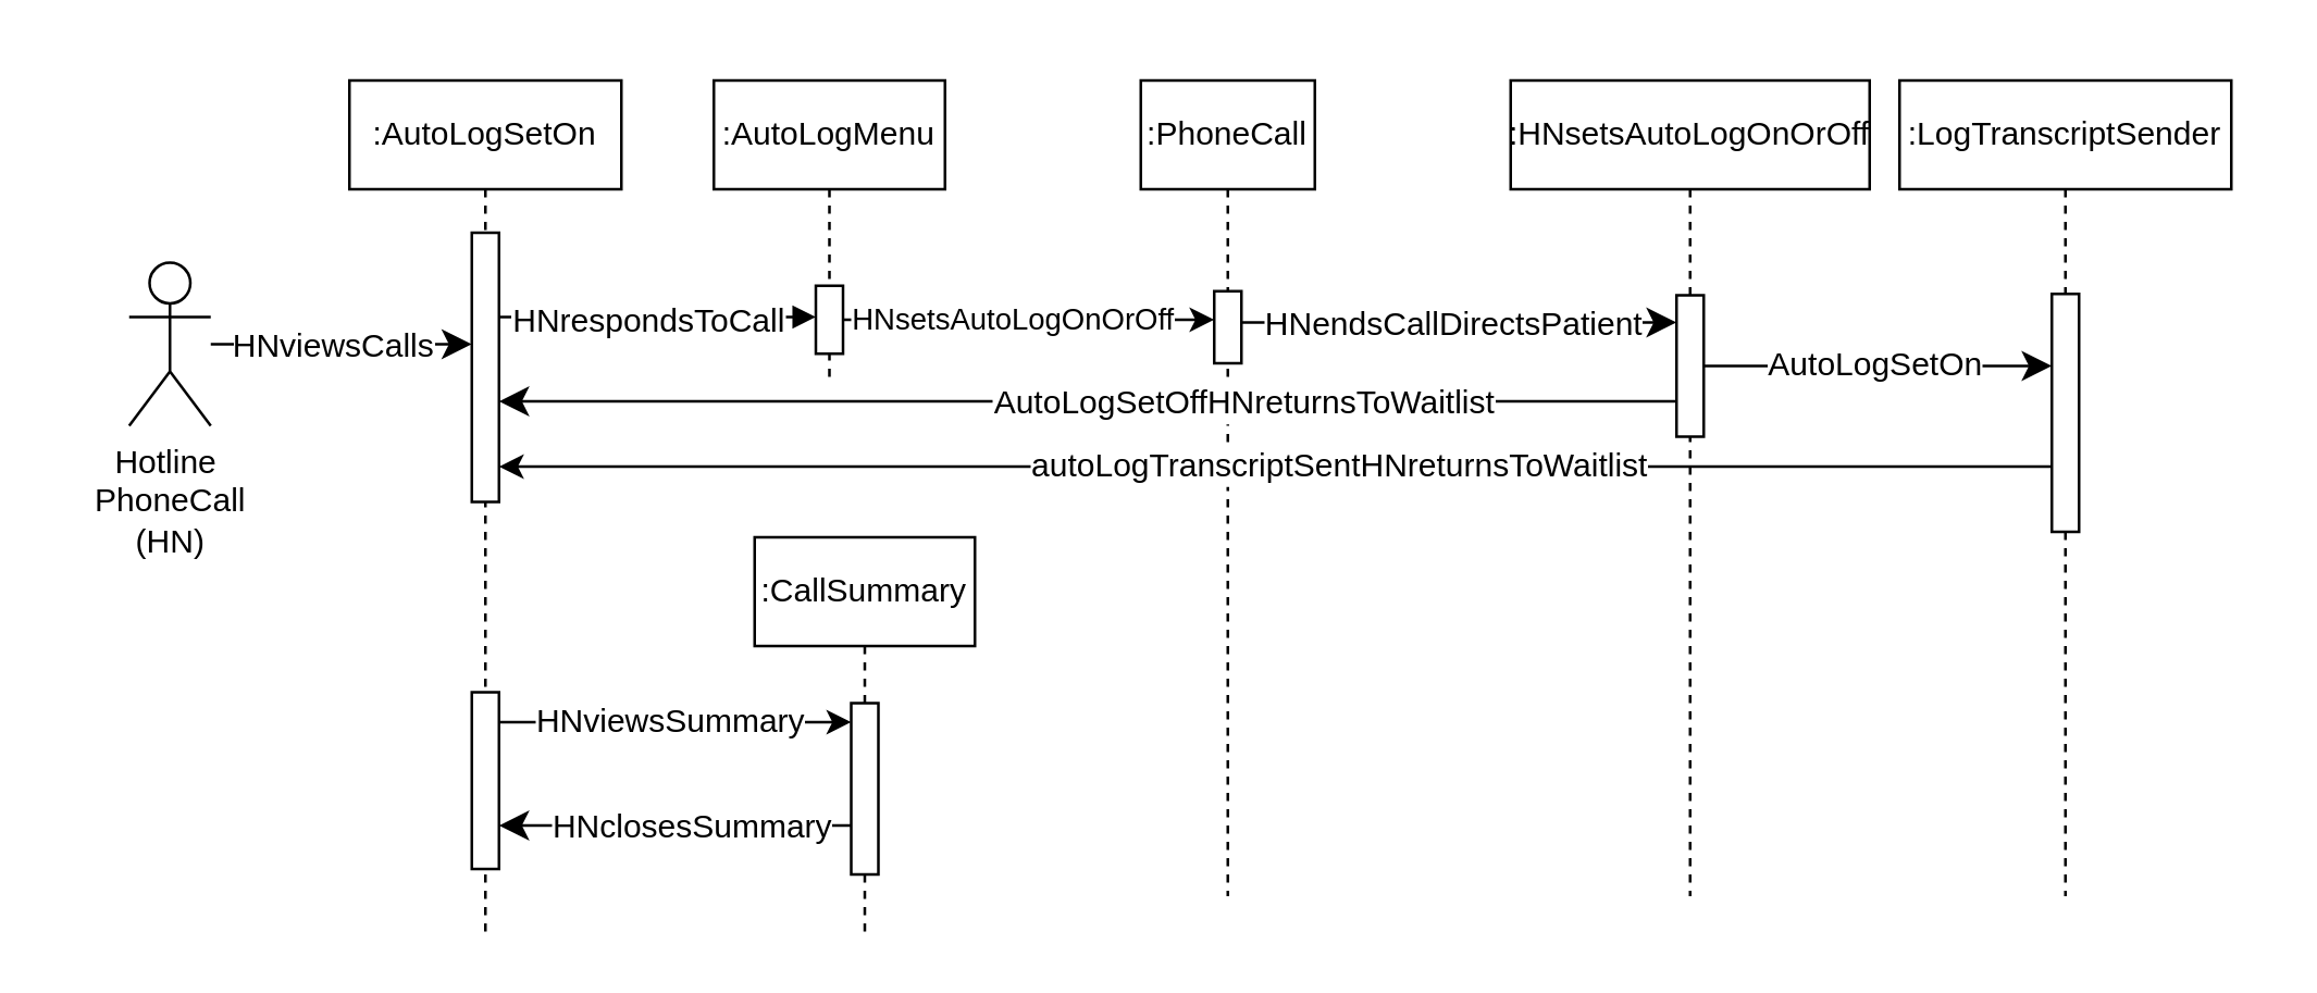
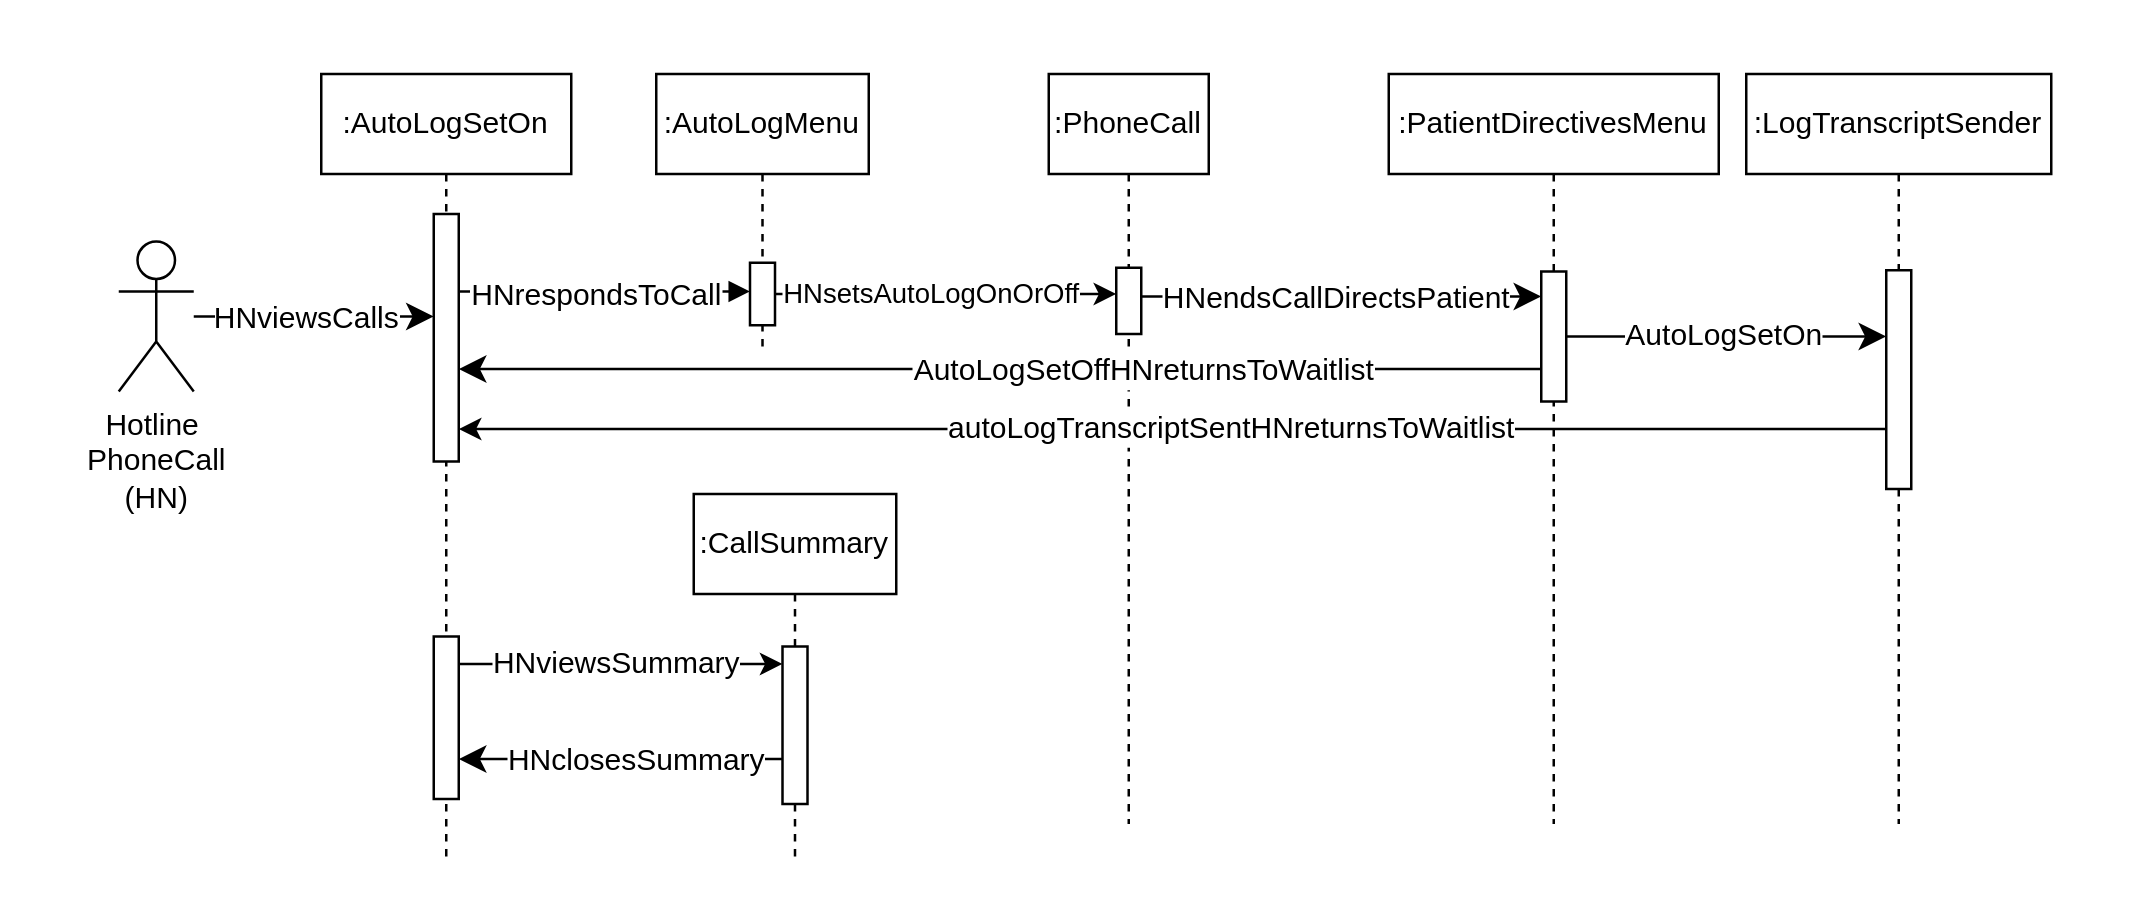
  <mxCell id="0" />
  <mxCell id="1" parent="0" />
  <mxCell id="2" value="" style="rounded=0;whiteSpace=wrap;html=1;strokeColor=none;" parent="1" vertex="1"><mxGeometry x="751" y="20" width="79" height="60.5" as="geometry" /></mxCell>
  <mxCell id="3" value="" style="rounded=0;whiteSpace=wrap;html=1;strokeColor=none;" parent="1" vertex="1"><mxGeometry x="20" y="29" width="127" height="147" as="geometry" /></mxCell>
  <mxCell id="4" value=":CallSummary" style="shape=umlLifeline;perimeter=lifelinePerimeter;whiteSpace=wrap;html=1;container=0;dropTarget=0;collapsible=0;recursiveResize=0;outlineConnect=0;portConstraint=eastwest;newEdgeStyle={&quot;edgeStyle&quot;:&quot;elbowEdgeStyle&quot;,&quot;elbow&quot;:&quot;vertical&quot;,&quot;curved&quot;:0,&quot;rounded&quot;:0};" parent="1" vertex="1"><mxGeometry x="277" y="197" width="81" height="146" as="geometry" /></mxCell>
  <mxCell id="5" value="" style="html=1;points=[];perimeter=orthogonalPerimeter;outlineConnect=0;targetShapes=umlLifeline;portConstraint=eastwest;newEdgeStyle={&quot;edgeStyle&quot;:&quot;elbowEdgeStyle&quot;,&quot;elbow&quot;:&quot;vertical&quot;,&quot;curved&quot;:0,&quot;rounded&quot;:0};" parent="4" vertex="1"><mxGeometry x="35.5" y="61" width="10" height="63" as="geometry" /></mxCell>
  <mxCell id="6" value=":AutoLogSetOn" style="shape=umlLifeline;perimeter=lifelinePerimeter;whiteSpace=wrap;html=1;container=0;dropTarget=0;collapsible=0;recursiveResize=0;outlineConnect=0;portConstraint=eastwest;newEdgeStyle={&quot;edgeStyle&quot;:&quot;elbowEdgeStyle&quot;,&quot;elbow&quot;:&quot;vertical&quot;,&quot;curved&quot;:0,&quot;rounded&quot;:0};" parent="1" vertex="1"><mxGeometry x="128" y="29" width="100" height="313" as="geometry" /></mxCell>
  <mxCell id="7" value="" style="html=1;points=[];perimeter=orthogonalPerimeter;outlineConnect=0;targetShapes=umlLifeline;portConstraint=eastwest;newEdgeStyle={&quot;edgeStyle&quot;:&quot;elbowEdgeStyle&quot;,&quot;elbow&quot;:&quot;vertical&quot;,&quot;curved&quot;:0,&quot;rounded&quot;:0};" vertex="1" parent="6"><mxGeometry x="45" y="56" width="10" height="99" as="geometry" /></mxCell>
  <mxCell id="8" value="" style="html=1;points=[];perimeter=orthogonalPerimeter;outlineConnect=0;targetShapes=umlLifeline;portConstraint=eastwest;newEdgeStyle={&quot;edgeStyle&quot;:&quot;elbowEdgeStyle&quot;,&quot;elbow&quot;:&quot;vertical&quot;,&quot;curved&quot;:0,&quot;rounded&quot;:0};" vertex="1" parent="6"><mxGeometry x="45" y="225" width="10" height="65" as="geometry" /></mxCell>
  <mxCell id="9" style="edgeStyle=elbowEdgeStyle;curved=0;rounded=0;orthogonalLoop=1;jettySize=auto;html=1;elbow=horizontal;fontSize=12;startSize=8;endSize=8;" parent="6" source="8" target="6" edge="1"><mxGeometry relative="1" as="geometry"><Array as="points" /><mxPoint x="55" y="226" as="targetPoint" /></mxGeometry></mxCell>
  <mxCell id="10" value=":AutoLogMenu" style="shape=umlLifeline;perimeter=lifelinePerimeter;whiteSpace=wrap;html=1;container=0;dropTarget=0;collapsible=0;recursiveResize=0;outlineConnect=0;portConstraint=eastwest;newEdgeStyle={&quot;edgeStyle&quot;:&quot;elbowEdgeStyle&quot;,&quot;elbow&quot;:&quot;vertical&quot;,&quot;curved&quot;:0,&quot;rounded&quot;:0};" parent="1" vertex="1"><mxGeometry x="262" y="29" width="85" height="110" as="geometry" /></mxCell>
  <mxCell id="11" value="" style="html=1;points=[];perimeter=orthogonalPerimeter;outlineConnect=0;targetShapes=umlLifeline;portConstraint=eastwest;newEdgeStyle={&quot;edgeStyle&quot;:&quot;elbowEdgeStyle&quot;,&quot;elbow&quot;:&quot;vertical&quot;,&quot;curved&quot;:0,&quot;rounded&quot;:0};" parent="10" vertex="1"><mxGeometry x="37.5" y="75.5" width="10" height="25" as="geometry" /></mxCell>
  <mxCell id="12" value="" style="html=1;verticalAlign=bottom;endArrow=block;edgeStyle=elbowEdgeStyle;elbow=vertical;curved=0;rounded=0;" parent="1" source="7" target="11" edge="1"><mxGeometry x="0.042" y="-8" relative="1" as="geometry"><mxPoint x="183" y="116" as="sourcePoint" /><Array as="points"><mxPoint x="197" y="116" /></Array><mxPoint as="offset" /></mxGeometry></mxCell>
  <mxCell id="13" value="HNrespondsToCall" style="edgeLabel;html=1;align=center;verticalAlign=middle;resizable=0;points=[];fontSize=12;" parent="12" vertex="1" connectable="0"><mxGeometry x="0.024" y="-1" relative="1" as="geometry"><mxPoint x="-6" as="offset" /></mxGeometry></mxCell>
  <mxCell id="14" value="" style="edgeStyle=none;curved=1;rounded=0;orthogonalLoop=1;jettySize=auto;html=1;fontSize=12;startSize=8;endSize=8;" parent="1" source="16" target="7" edge="1"><mxGeometry x="0.771" y="29" relative="1" as="geometry"><mxPoint as="offset" /><mxPoint x="173" y="126" as="targetPoint" /></mxGeometry></mxCell>
  <mxCell id="15" value="HNviewsCalls" style="edgeLabel;html=1;align=center;verticalAlign=middle;resizable=0;points=[];fontSize=12;" parent="14" vertex="1" connectable="0"><mxGeometry x="0.33" relative="1" as="geometry"><mxPoint x="-20" as="offset" /></mxGeometry></mxCell>
  <mxCell id="16" value="Hotline&amp;nbsp;&lt;div&gt;PhoneCall&lt;/div&gt;&lt;div&gt;(HN)&lt;/div&gt;" style="shape=umlActor;verticalLabelPosition=bottom;verticalAlign=top;html=1;outlineConnect=0;" parent="1" vertex="1"><mxGeometry x="47" y="96" width="30" height="60" as="geometry" /></mxCell>
  <mxCell id="17" value=":PhoneCall" style="shape=umlLifeline;perimeter=lifelinePerimeter;whiteSpace=wrap;html=1;container=0;dropTarget=0;collapsible=0;recursiveResize=0;outlineConnect=0;portConstraint=eastwest;newEdgeStyle={&quot;edgeStyle&quot;:&quot;elbowEdgeStyle&quot;,&quot;elbow&quot;:&quot;vertical&quot;,&quot;curved&quot;:0,&quot;rounded&quot;:0};" parent="1" vertex="1"><mxGeometry x="419" y="29" width="64" height="300" as="geometry" /></mxCell>
  <mxCell id="18" value="" style="html=1;points=[];perimeter=orthogonalPerimeter;outlineConnect=0;targetShapes=umlLifeline;portConstraint=eastwest;newEdgeStyle={&quot;edgeStyle&quot;:&quot;elbowEdgeStyle&quot;,&quot;elbow&quot;:&quot;vertical&quot;,&quot;curved&quot;:0,&quot;rounded&quot;:0};" parent="17" vertex="1"><mxGeometry x="27" y="77.5" width="10" height="26.5" as="geometry" /></mxCell>
  <mxCell id="19" value="" style="edgeStyle=elbowEdgeStyle;rounded=0;orthogonalLoop=1;jettySize=auto;html=1;elbow=horizontal;curved=0;" parent="1" source="11" target="18" edge="1"><mxGeometry relative="1" as="geometry"><Array as="points"><mxPoint x="419" y="117" /></Array></mxGeometry></mxCell>
  <mxCell id="20" value="HNsetsAutoLogOnOrOff" style="edgeLabel;html=1;align=center;verticalAlign=middle;resizable=0;points=[];" parent="19" vertex="1" connectable="0"><mxGeometry x="-0.03" y="3" relative="1" as="geometry"><mxPoint x="-4" y="2" as="offset" /></mxGeometry></mxCell>
- <mxCell id="21" value=":HNsetsAutoLogOnOrOff" style="shape=umlLifeline;perimeter=lifelinePerimeter;whiteSpace=wrap;html=1;container=0;dropTarget=0;collapsible=0;recursiveResize=0;outlineConnect=0;portConstraint=eastwest;newEdgeStyle={&quot;edgeStyle&quot;:&quot;elbowEdgeStyle&quot;,&quot;elbow&quot;:&quot;vertical&quot;,&quot;curved&quot;:0,&quot;rounded&quot;:0};" parent="1" vertex="1"><mxGeometry x="555" y="29" width="132" height="300" as="geometry" /></mxCell>
+ <mxCell id="21" value=":PatientDirectivesMenu" style="shape=umlLifeline;perimeter=lifelinePerimeter;whiteSpace=wrap;html=1;container=0;dropTarget=0;collapsible=0;recursiveResize=0;outlineConnect=0;portConstraint=eastwest;newEdgeStyle={&quot;edgeStyle&quot;:&quot;elbowEdgeStyle&quot;,&quot;elbow&quot;:&quot;vertical&quot;,&quot;curved&quot;:0,&quot;rounded&quot;:0};" parent="1" vertex="1"><mxGeometry x="555" y="29" width="132" height="300" as="geometry" /></mxCell>
  <mxCell id="22" value="" style="html=1;points=[];perimeter=orthogonalPerimeter;outlineConnect=0;targetShapes=umlLifeline;portConstraint=eastwest;newEdgeStyle={&quot;edgeStyle&quot;:&quot;elbowEdgeStyle&quot;,&quot;elbow&quot;:&quot;vertical&quot;,&quot;curved&quot;:0,&quot;rounded&quot;:0};" parent="21" vertex="1"><mxGeometry x="61" y="79" width="10" height="52" as="geometry" /></mxCell>
  <mxCell id="23" style="edgeStyle=elbowEdgeStyle;curved=0;rounded=0;orthogonalLoop=1;jettySize=auto;html=1;elbow=vertical;fontSize=12;startSize=8;endSize=8;" parent="1" source="18" target="22" edge="1"><mxGeometry relative="1" as="geometry"><Array as="points"><mxPoint x="544" y="118" /></Array></mxGeometry></mxCell>
  <mxCell id="24" value="HNendsCallDirectsPatient" style="edgeLabel;html=1;align=center;verticalAlign=middle;resizable=0;points=[];fontSize=12;" parent="23" vertex="1" connectable="0"><mxGeometry x="-0.35" relative="1" as="geometry"><mxPoint x="25" as="offset" /></mxGeometry></mxCell>
  <mxCell id="25" value=":LogTranscriptSender" style="shape=umlLifeline;perimeter=lifelinePerimeter;whiteSpace=wrap;html=1;container=0;dropTarget=0;collapsible=0;recursiveResize=0;outlineConnect=0;portConstraint=eastwest;newEdgeStyle={&quot;edgeStyle&quot;:&quot;elbowEdgeStyle&quot;,&quot;elbow&quot;:&quot;vertical&quot;,&quot;curved&quot;:0,&quot;rounded&quot;:0};" parent="1" vertex="1"><mxGeometry x="698" y="29" width="122" height="300" as="geometry" /></mxCell>
  <mxCell id="26" value="" style="html=1;points=[];perimeter=orthogonalPerimeter;outlineConnect=0;targetShapes=umlLifeline;portConstraint=eastwest;newEdgeStyle={&quot;edgeStyle&quot;:&quot;elbowEdgeStyle&quot;,&quot;elbow&quot;:&quot;vertical&quot;,&quot;curved&quot;:0,&quot;rounded&quot;:0};" parent="25" vertex="1"><mxGeometry x="56" y="78.5" width="10" height="87.5" as="geometry" /></mxCell>
  <mxCell id="27" value="" style="edgeStyle=elbowEdgeStyle;curved=0;rounded=0;orthogonalLoop=1;jettySize=auto;html=1;elbow=vertical;fontSize=12;startSize=8;endSize=8;startArrow=classic;startFill=1;endArrow=none;endFill=0;" parent="1" source="7" target="22" edge="1"><mxGeometry x="0.104" y="-2" relative="1" as="geometry"><Array as="points"><mxPoint x="401" y="147" /></Array><mxPoint as="offset" /><mxPoint x="183" y="274" as="sourcePoint" /><mxPoint x="616" y="150.75" as="targetPoint" /></mxGeometry></mxCell>
  <mxCell id="28" value="AutoLogSetOffHNreturnsToWaitlist" style="edgeLabel;html=1;align=center;verticalAlign=middle;resizable=0;points=[];fontSize=12;" parent="27" vertex="1" connectable="0"><mxGeometry x="0.461" y="-1" relative="1" as="geometry"><mxPoint x="-43" y="-1" as="offset" /></mxGeometry></mxCell>
  <mxCell id="29" style="edgeStyle=elbowEdgeStyle;curved=0;rounded=0;orthogonalLoop=1;jettySize=auto;html=1;elbow=vertical;fontSize=12;startSize=8;endSize=8;" parent="1" source="22" target="26" edge="1"><mxGeometry relative="1" as="geometry" /></mxCell>
  <mxCell id="30" value="AutoLogSetOn" style="edgeLabel;html=1;align=center;verticalAlign=middle;resizable=0;points=[];fontSize=12;" parent="29" vertex="1" connectable="0"><mxGeometry x="0.199" y="1" relative="1" as="geometry"><mxPoint x="-15" as="offset" /></mxGeometry></mxCell>
  <mxCell id="31" value="" style="edgeStyle=elbowEdgeStyle;rounded=0;orthogonalLoop=1;jettySize=auto;html=1;elbow=vertical;curved=0;" edge="1" parent="1" source="26" target="7"><mxGeometry relative="1" as="geometry"><Array as="points"><mxPoint x="473" y="171" /></Array></mxGeometry></mxCell>
  <mxCell id="32" value="&lt;span style=&quot;font-size: 12px;&quot;&gt;autoLogTranscriptSentHNreturnsToWaitlist&lt;/span&gt;" style="edgeLabel;html=1;align=center;verticalAlign=middle;resizable=0;points=[];" vertex="1" connectable="0" parent="31"><mxGeometry x="-0.079" y="-1" relative="1" as="geometry"><mxPoint as="offset" /></mxGeometry></mxCell>
  <mxCell id="33" value="" style="edgeStyle=elbowEdgeStyle;curved=0;rounded=0;orthogonalLoop=1;jettySize=auto;html=1;elbow=horizontal;fontSize=12;startSize=8;endSize=8;" edge="1" parent="1" source="5" target="8"><mxGeometry relative="1" as="geometry"><Array as="points"><mxPoint x="242" y="303" /></Array><mxPoint x="313" y="303" as="sourcePoint" /><mxPoint x="177" y="303" as="targetPoint" /></mxGeometry></mxCell>
  <mxCell id="34" value="HNclosesSummary" style="edgeLabel;html=1;align=center;verticalAlign=middle;resizable=0;points=[];fontSize=12;" vertex="1" connectable="0" parent="33"><mxGeometry x="-0.096" relative="1" as="geometry"><mxPoint as="offset" /></mxGeometry></mxCell>
  <mxCell id="35" style="edgeStyle=elbowEdgeStyle;rounded=0;orthogonalLoop=1;jettySize=auto;html=1;elbow=vertical;curved=0;" edge="1" parent="1" source="8" target="5"><mxGeometry relative="1" as="geometry"><Array as="points"><mxPoint x="248" y="265" /></Array></mxGeometry></mxCell>
  <mxCell id="36" value="&lt;span style=&quot;font-size: 12px;&quot;&gt;HNviewsSummary&lt;/span&gt;" style="edgeLabel;html=1;align=center;verticalAlign=middle;resizable=0;points=[];" vertex="1" connectable="0" parent="35"><mxGeometry x="-0.227" relative="1" as="geometry"><mxPoint x="12" y="-1" as="offset" /></mxGeometry></mxCell>
